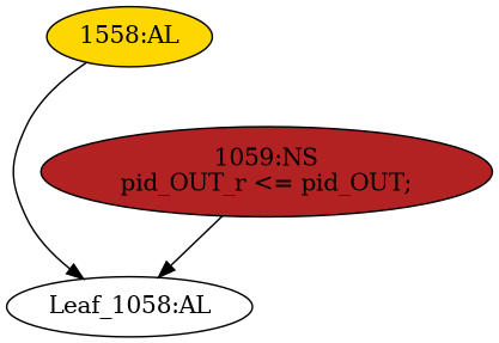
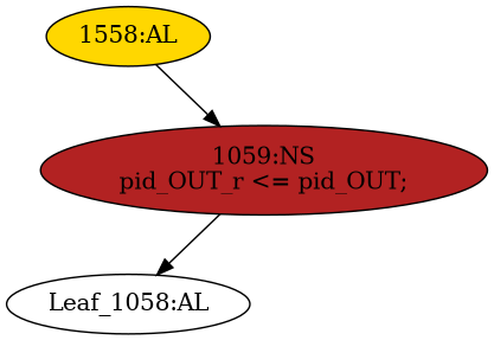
  strict digraph {
    node [style=filled]
    edge [cond="[]" lineno=None]
    n1 [def_var="['pid_OUT_r']" label="Leaf_1058:AL" style=""]
    n2 [ast="<pyverilog.vparser.ast.Always object at 0x7fae5e115c90>" clk_sens=True fillcolor=gold label="1558:AL" sens="['clk']" statements="[]" typ=Always use_var="['pid_OUT']"]
    n3 [ast="<pyverilog.vparser.ast.NonblockingSubstitution object at 0x7fae5e115d90>" fillcolor=firebrick label="1059:NS\npid_OUT_r <= pid_OUT;" statements="[<pyverilog.vparser.ast.NonblockingSubstitution object at 0x7fae5e115d90>]" typ=NonblockingSubstitution]
-   n2 -> n1
+   n2 -> n3
    n3 -> n1
  }
